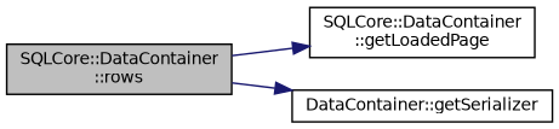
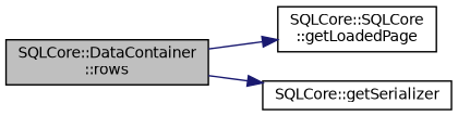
  digraph {
    rankdir=LR
    node [color=black fillcolor=white fontname=Helvetica fontsize=10 shape=record style=filled]
    edge [color=midnightblue fontname=Helvetica fontsize=10 labelfontname=Helvetica labelfontsize=10 style=solid]
    n1 [fillcolor=grey75 fontcolor=black height=0.2 label="SQLCore::DataContainer\l::rows" width=0.4]
-   n2 [height=0.2 label="SQLCore::DataContainer\l::getLoadedPage" width=0.4]
-   n3 [height=0.2 label="DataContainer::getSerializer" width=0.4]
+   n2 [height=0.2 label="SQLCore::SQLCore\l::getLoadedPage" width=0.4]
+   n3 [height=0.2 label="SQLCore::getSerializer" width=0.4]
    n1 -> n2
    n1 -> n3
  }
